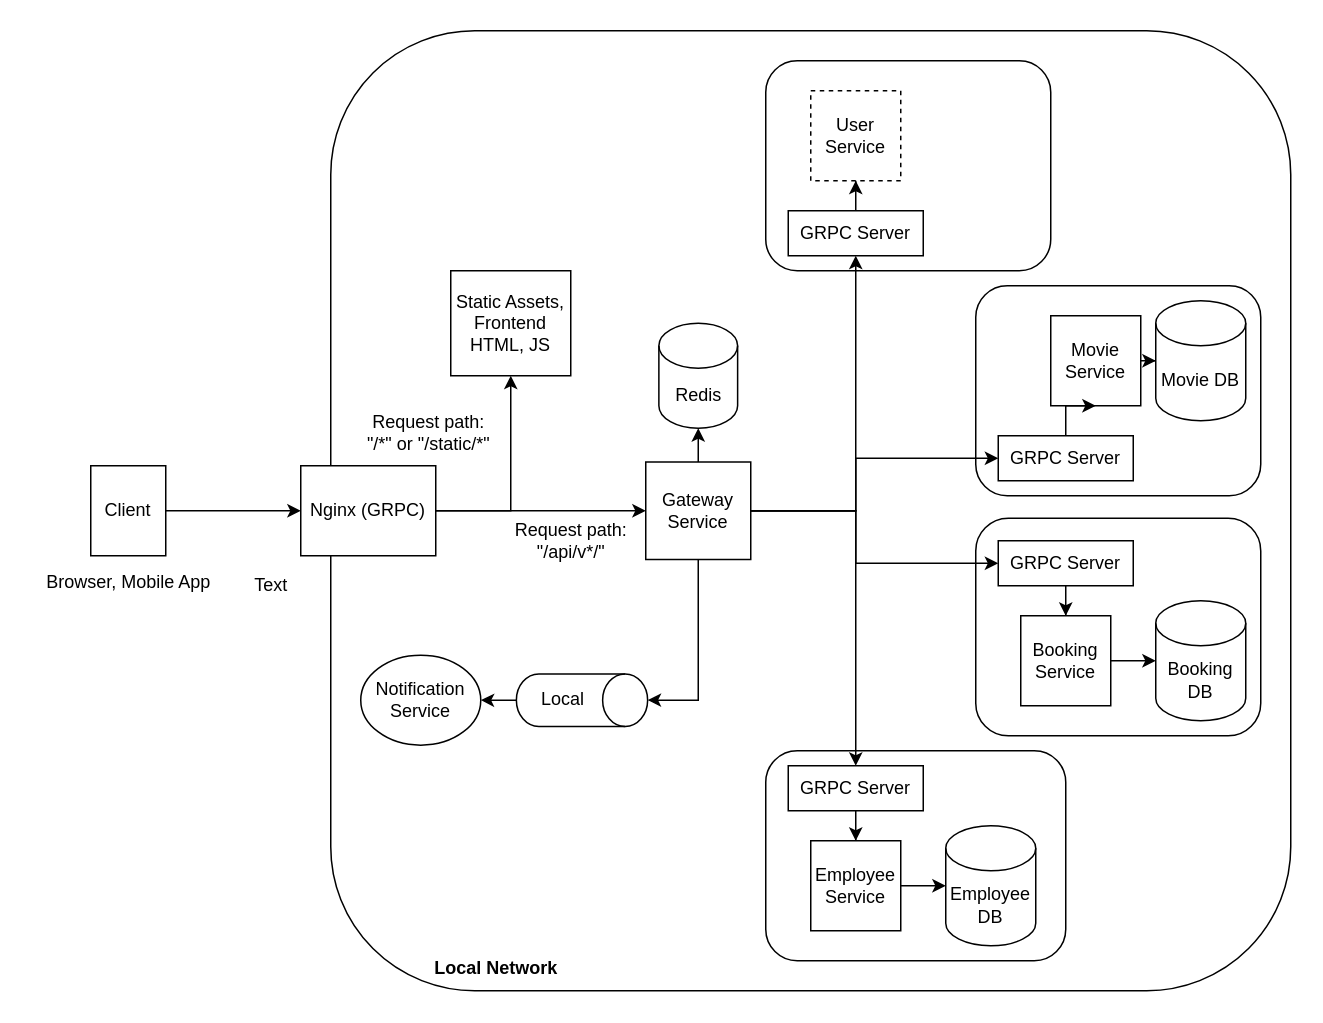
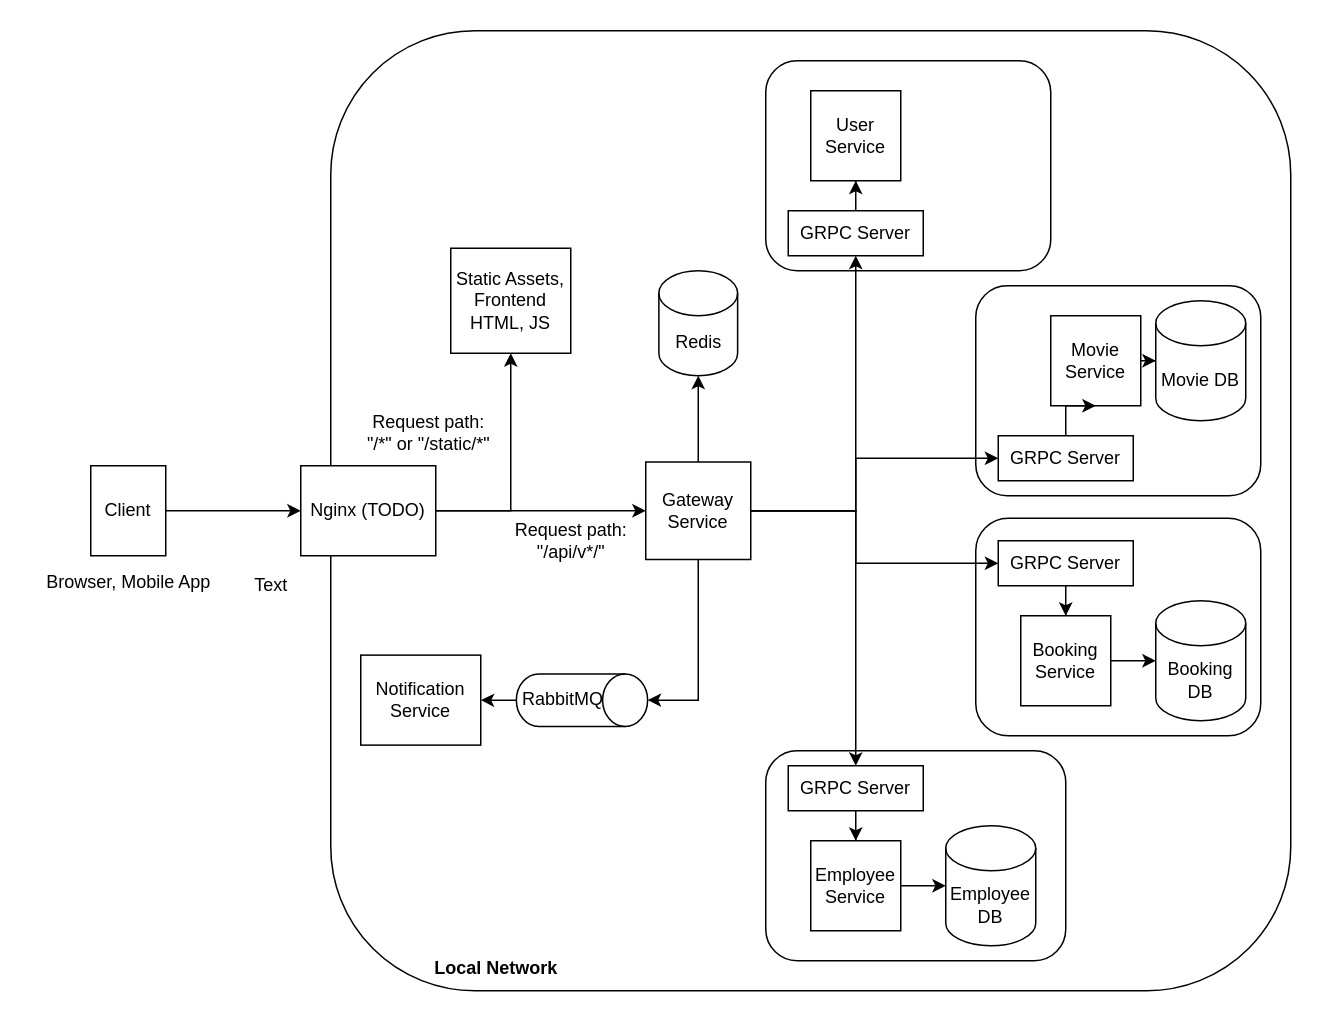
  <mxCell id="0" />
  <mxCell id="1" parent="0" />
  <mxCell id="2" value="" style="rounded=1;whiteSpace=wrap;html=1;fillColor=none;" vertex="1" parent="1"><mxGeometry x="220" y="20" width="640" height="640" as="geometry" /></mxCell>
  <mxCell id="3" style="edgeStyle=orthogonalEdgeStyle;rounded=0;orthogonalLoop=1;jettySize=auto;html=1;entryX=0;entryY=0.5;entryDx=0;entryDy=0;" edge="1" parent="1" source="4" target="7"><mxGeometry relative="1" as="geometry"><mxPoint x="250" y="340" as="targetPoint" /></mxGeometry></mxCell>
  <mxCell id="4" value="Client" style="rounded=0;whiteSpace=wrap;html=1;" vertex="1" parent="1"><mxGeometry x="60" y="310" width="50" height="60" as="geometry" /></mxCell>
  <mxCell id="5" style="edgeStyle=orthogonalEdgeStyle;rounded=0;orthogonalLoop=1;jettySize=auto;html=1;entryX=0.5;entryY=1;entryDx=0;entryDy=0;" edge="1" parent="1" source="7" target="8"><mxGeometry relative="1" as="geometry"><mxPoint x="340" y="260" as="targetPoint" /></mxGeometry></mxCell>
  <mxCell id="6" style="edgeStyle=orthogonalEdgeStyle;rounded=0;orthogonalLoop=1;jettySize=auto;html=1;entryX=0;entryY=0.5;entryDx=0;entryDy=0;" edge="1" parent="1" source="7" target="17"><mxGeometry relative="1" as="geometry"><mxPoint x="440" y="340" as="targetPoint" /></mxGeometry></mxCell>
- <mxCell id="7" value="Nginx (GRPC)" style="rounded=0;whiteSpace=wrap;html=1;" vertex="1" parent="1"><mxGeometry x="200" y="310" width="90" height="60" as="geometry" /></mxCell>
- <mxCell id="8" value="Static Assets, Frontend HTML, JS" style="rounded=0;whiteSpace=wrap;html=1;" vertex="1" parent="1"><mxGeometry x="300" y="180" width="80" height="70" as="geometry" /></mxCell>
+ <mxCell id="7" value="Nginx (TODO)" style="rounded=0;whiteSpace=wrap;html=1;" vertex="1" parent="1"><mxGeometry x="200" y="310" width="90" height="60" as="geometry" /></mxCell>
+ <mxCell id="8" value="Static Assets, Frontend HTML, JS" style="rounded=0;whiteSpace=wrap;html=1;" vertex="1" parent="1"><mxGeometry x="300" y="165" width="80" height="70" as="geometry" /></mxCell>
  <mxCell id="9" value="Request path: &lt;br&gt;&quot;/*&quot; or &quot;/static/*&quot;" style="text;html=1;align=center;verticalAlign=middle;resizable=0;points=[];autosize=1;strokeColor=none;fillColor=none;" vertex="1" parent="1"><mxGeometry x="230" y="267.5" width="110" height="40" as="geometry" /></mxCell>
  <mxCell id="10" value="Request path: &lt;br&gt;&quot;/api/v*/&quot;" style="text;html=1;align=center;verticalAlign=middle;resizable=0;points=[];autosize=1;strokeColor=none;fillColor=none;" vertex="1" parent="1"><mxGeometry x="330" y="340" width="100" height="40" as="geometry" /></mxCell>
  <mxCell id="11" style="edgeStyle=orthogonalEdgeStyle;rounded=0;orthogonalLoop=1;jettySize=auto;html=1;entryX=0.5;entryY=1;entryDx=0;entryDy=0;" edge="1" parent="1" source="17" target="20"><mxGeometry relative="1" as="geometry"><Array as="points"><mxPoint x="570" y="340" /></Array></mxGeometry></mxCell>
  <mxCell id="12" style="edgeStyle=orthogonalEdgeStyle;rounded=0;orthogonalLoop=1;jettySize=auto;html=1;entryX=0.5;entryY=0;entryDx=0;entryDy=0;" edge="1" parent="1" source="17" target="25"><mxGeometry relative="1" as="geometry" /></mxCell>
  <mxCell id="13" style="edgeStyle=orthogonalEdgeStyle;rounded=0;orthogonalLoop=1;jettySize=auto;html=1;entryX=0.5;entryY=1;entryDx=0;entryDy=0;entryPerimeter=0;" edge="1" parent="1" source="17" target="26"><mxGeometry relative="1" as="geometry" /></mxCell>
  <mxCell id="14" style="edgeStyle=orthogonalEdgeStyle;rounded=0;orthogonalLoop=1;jettySize=auto;html=1;entryX=0;entryY=0.5;entryDx=0;entryDy=0;" edge="1" parent="1" source="17" target="31"><mxGeometry relative="1" as="geometry"><Array as="points"><mxPoint x="570" y="340" /><mxPoint x="570" y="375" /></Array></mxGeometry></mxCell>
  <mxCell id="15" style="edgeStyle=orthogonalEdgeStyle;rounded=0;orthogonalLoop=1;jettySize=auto;html=1;entryX=0;entryY=0.5;entryDx=0;entryDy=0;" edge="1" parent="1" source="17" target="36"><mxGeometry relative="1" as="geometry"><Array as="points"><mxPoint x="570" y="340" /><mxPoint x="570" y="305" /></Array></mxGeometry></mxCell>
  <mxCell id="16" value="" style="edgeStyle=orthogonalEdgeStyle;rounded=0;orthogonalLoop=1;jettySize=auto;html=1;entryX=0.5;entryY=0;entryDx=0;entryDy=0;entryPerimeter=0;" edge="1" parent="1" source="17" target="40"><mxGeometry relative="1" as="geometry" /></mxCell>
  <mxCell id="17" value="Gateway Service" style="rounded=0;whiteSpace=wrap;html=1;" vertex="1" parent="1"><mxGeometry x="430" y="307.5" width="70" height="65" as="geometry" /></mxCell>
- <mxCell id="18" value="User Service" style="rounded=0;whiteSpace=wrap;html=1;dashed=1;" vertex="1" parent="1"><mxGeometry x="540" y="60" width="60" height="60" as="geometry" /></mxCell>
+ <mxCell id="18" value="User Service" style="rounded=0;whiteSpace=wrap;html=1;" vertex="1" parent="1"><mxGeometry x="540" y="60" width="60" height="60" as="geometry" /></mxCell>
  <mxCell id="19" style="edgeStyle=orthogonalEdgeStyle;rounded=0;orthogonalLoop=1;jettySize=auto;html=1;entryX=0.5;entryY=1;entryDx=0;entryDy=0;" edge="1" parent="1" source="20" target="18"><mxGeometry relative="1" as="geometry" /></mxCell>
  <mxCell id="20" value="GRPC Server" style="rounded=0;whiteSpace=wrap;html=1;fillColor=default;" vertex="1" parent="1"><mxGeometry x="525" y="140" width="90" height="30" as="geometry" /></mxCell>
  <mxCell id="21" style="edgeStyle=orthogonalEdgeStyle;rounded=0;orthogonalLoop=1;jettySize=auto;html=1;" edge="1" parent="1" source="22" target="23"><mxGeometry relative="1" as="geometry"><mxPoint x="630" y="600" as="targetPoint" /></mxGeometry></mxCell>
  <mxCell id="22" value="Employee Service" style="rounded=0;whiteSpace=wrap;html=1;" vertex="1" parent="1"><mxGeometry x="540" y="560" width="60" height="60" as="geometry" /></mxCell>
  <mxCell id="23" value="Employee DB" style="shape=cylinder3;whiteSpace=wrap;html=1;boundedLbl=1;backgroundOutline=1;size=15;" vertex="1" parent="1"><mxGeometry x="630" y="550" width="60" height="80" as="geometry" /></mxCell>
  <mxCell id="24" style="edgeStyle=orthogonalEdgeStyle;rounded=0;orthogonalLoop=1;jettySize=auto;html=1;" edge="1" parent="1" source="25" target="22"><mxGeometry relative="1" as="geometry" /></mxCell>
  <mxCell id="25" value="GRPC Server" style="rounded=0;whiteSpace=wrap;html=1;fillColor=default;" vertex="1" parent="1"><mxGeometry x="525" y="510" width="90" height="30" as="geometry" /></mxCell>
- <mxCell id="26" value="Redis" style="shape=cylinder3;whiteSpace=wrap;html=1;boundedLbl=1;backgroundOutline=1;size=15;fillColor=default;" vertex="1" parent="1"><mxGeometry x="438.75" y="215" width="52.5" height="70" as="geometry" /></mxCell>
+ <mxCell id="26" value="Redis" style="shape=cylinder3;whiteSpace=wrap;html=1;boundedLbl=1;backgroundOutline=1;size=15;fillColor=default;" vertex="1" parent="1"><mxGeometry x="438.75" y="180" width="52.5" height="70" as="geometry" /></mxCell>
  <mxCell id="27" style="edgeStyle=orthogonalEdgeStyle;rounded=0;orthogonalLoop=1;jettySize=auto;html=1;" edge="1" parent="1" source="28" target="29"><mxGeometry relative="1" as="geometry"><mxPoint x="770" y="450" as="targetPoint" /></mxGeometry></mxCell>
  <mxCell id="28" value="Booking Service" style="rounded=0;whiteSpace=wrap;html=1;" vertex="1" parent="1"><mxGeometry x="680" y="410" width="60" height="60" as="geometry" /></mxCell>
  <mxCell id="29" value="Booking DB" style="shape=cylinder3;whiteSpace=wrap;html=1;boundedLbl=1;backgroundOutline=1;size=15;" vertex="1" parent="1"><mxGeometry x="770" y="400" width="60" height="80" as="geometry" /></mxCell>
  <mxCell id="30" style="edgeStyle=orthogonalEdgeStyle;rounded=0;orthogonalLoop=1;jettySize=auto;html=1;" edge="1" parent="1" source="31" target="28"><mxGeometry relative="1" as="geometry" /></mxCell>
  <mxCell id="31" value="GRPC Server" style="rounded=0;whiteSpace=wrap;html=1;fillColor=default;" vertex="1" parent="1"><mxGeometry x="665" y="360" width="90" height="30" as="geometry" /></mxCell>
  <mxCell id="32" style="edgeStyle=orthogonalEdgeStyle;rounded=0;orthogonalLoop=1;jettySize=auto;html=1;" edge="1" parent="1" source="33" target="34"><mxGeometry relative="1" as="geometry"><mxPoint x="770" y="250" as="targetPoint" /></mxGeometry></mxCell>
  <mxCell id="33" value="Movie Service" style="rounded=0;whiteSpace=wrap;html=1;" vertex="1" parent="1"><mxGeometry x="700" y="210" width="60" height="60" as="geometry" /></mxCell>
  <mxCell id="34" value="Movie DB" style="shape=cylinder3;whiteSpace=wrap;html=1;boundedLbl=1;backgroundOutline=1;size=15;" vertex="1" parent="1"><mxGeometry x="770" y="200" width="60" height="80" as="geometry" /></mxCell>
  <mxCell id="35" style="edgeStyle=orthogonalEdgeStyle;rounded=0;orthogonalLoop=1;jettySize=auto;html=1;entryX=0.5;entryY=1;entryDx=0;entryDy=0;" edge="1" parent="1" source="36" target="33"><mxGeometry relative="1" as="geometry" /></mxCell>
  <mxCell id="36" value="GRPC Server" style="rounded=0;whiteSpace=wrap;html=1;fillColor=default;" vertex="1" parent="1"><mxGeometry x="665" y="290" width="90" height="30" as="geometry" /></mxCell>
  <mxCell id="37" value="Browser, Mobile App" style="text;html=1;align=center;verticalAlign=middle;resizable=0;points=[];autosize=1;strokeColor=none;fillColor=none;" vertex="1" parent="1"><mxGeometry x="20" y="372.5" width="130" height="30" as="geometry" /></mxCell>
- <mxCell id="38" value="Notification Service" style="ellipse;whiteSpace=wrap;html=1;fillColor=default;" vertex="1" parent="1"><mxGeometry x="240" y="436.25" width="80" height="60" as="geometry" /></mxCell>
+ <mxCell id="38" value="Notification Service" style="rounded=0;whiteSpace=wrap;html=1;fillColor=default;" vertex="1" parent="1"><mxGeometry x="240" y="436.25" width="80" height="60" as="geometry" /></mxCell>
  <mxCell id="39" style="edgeStyle=orthogonalEdgeStyle;rounded=0;orthogonalLoop=1;jettySize=auto;html=1;entryX=1;entryY=0.5;entryDx=0;entryDy=0;" edge="1" parent="1" source="40" target="38"><mxGeometry relative="1" as="geometry" /></mxCell>
  <mxCell id="40" value="" style="shape=cylinder3;whiteSpace=wrap;html=1;boundedLbl=1;backgroundOutline=1;size=15;fillColor=default;rotation=90;" vertex="1" parent="1"><mxGeometry x="370" y="422.5" width="35" height="87.5" as="geometry" /></mxCell>
  <mxCell id="41" value="&lt;b&gt;Local Network&lt;/b&gt;" style="text;html=1;align=center;verticalAlign=middle;resizable=0;points=[];autosize=1;strokeColor=none;fillColor=none;" vertex="1" parent="1"><mxGeometry x="275" y="630" width="110" height="30" as="geometry" /></mxCell>
  <mxCell id="42" value="Text" style="text;html=1;align=center;verticalAlign=middle;resizable=0;points=[];autosize=1;strokeColor=none;fillColor=none;" vertex="1" parent="1"><mxGeometry x="155" y="375" width="50" height="30" as="geometry" /></mxCell>
  <mxCell id="43" value="" style="rounded=1;whiteSpace=wrap;html=1;fillColor=none;" vertex="1" parent="1"><mxGeometry x="510" y="40" width="190" height="140" as="geometry" /></mxCell>
  <mxCell id="44" value="" style="rounded=1;whiteSpace=wrap;html=1;fillColor=none;" vertex="1" parent="1"><mxGeometry x="650" y="190" width="190" height="140" as="geometry" /></mxCell>
  <mxCell id="45" value="" style="rounded=1;whiteSpace=wrap;html=1;fillColor=none;" vertex="1" parent="1"><mxGeometry x="650" y="345" width="190" height="145" as="geometry" /></mxCell>
  <mxCell id="46" value="" style="rounded=1;whiteSpace=wrap;html=1;fillColor=none;" vertex="1" parent="1"><mxGeometry x="510" y="500" width="200" height="140" as="geometry" /></mxCell>
- <mxCell id="47" value="Local" style="text;html=1;strokeColor=none;fillColor=none;align=center;verticalAlign=middle;whiteSpace=wrap;rounded=0;" vertex="1" parent="1"><mxGeometry x="350" y="451.25" width="50" height="30" as="geometry" /></mxCell>
+ <mxCell id="47" value="RabbitMQ" style="text;html=1;strokeColor=none;fillColor=none;align=center;verticalAlign=middle;whiteSpace=wrap;rounded=0;" vertex="1" parent="1"><mxGeometry x="350" y="451.25" width="50" height="30" as="geometry" /></mxCell>
